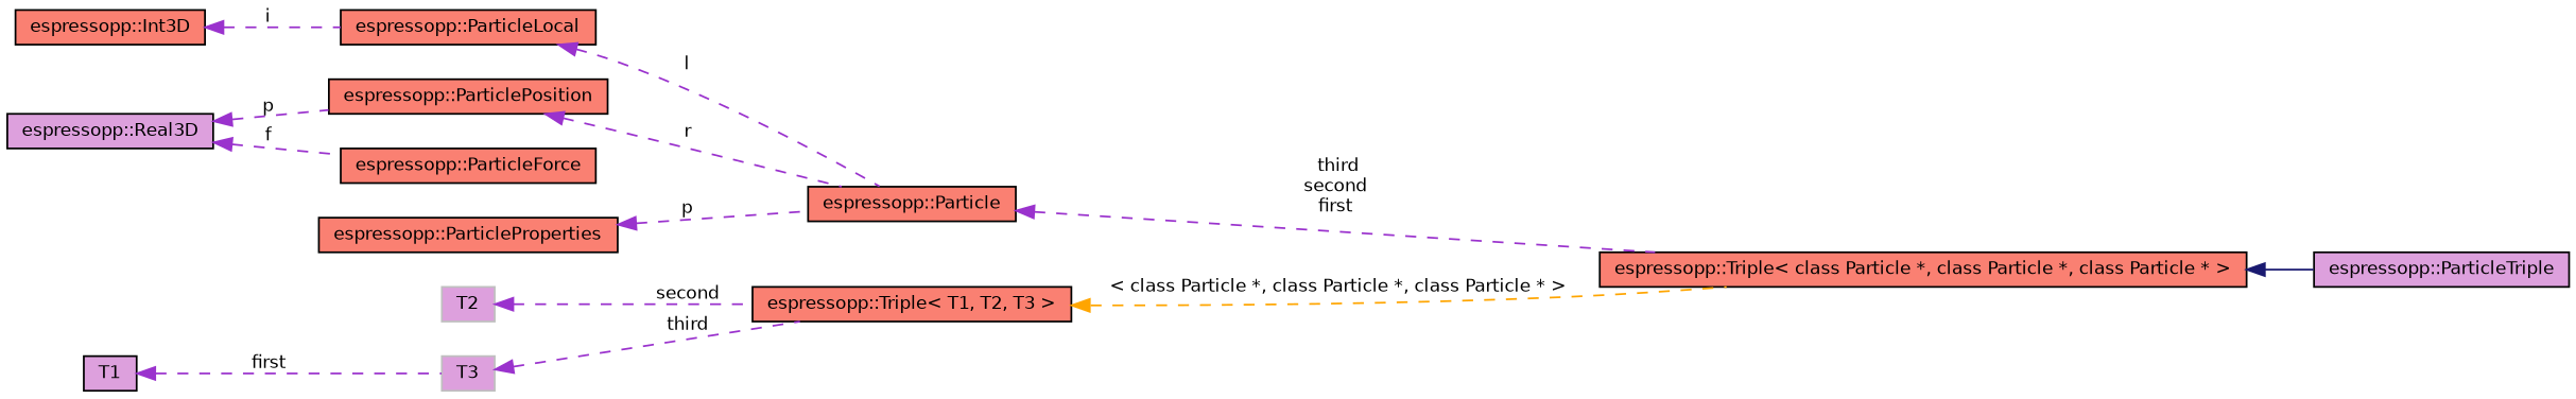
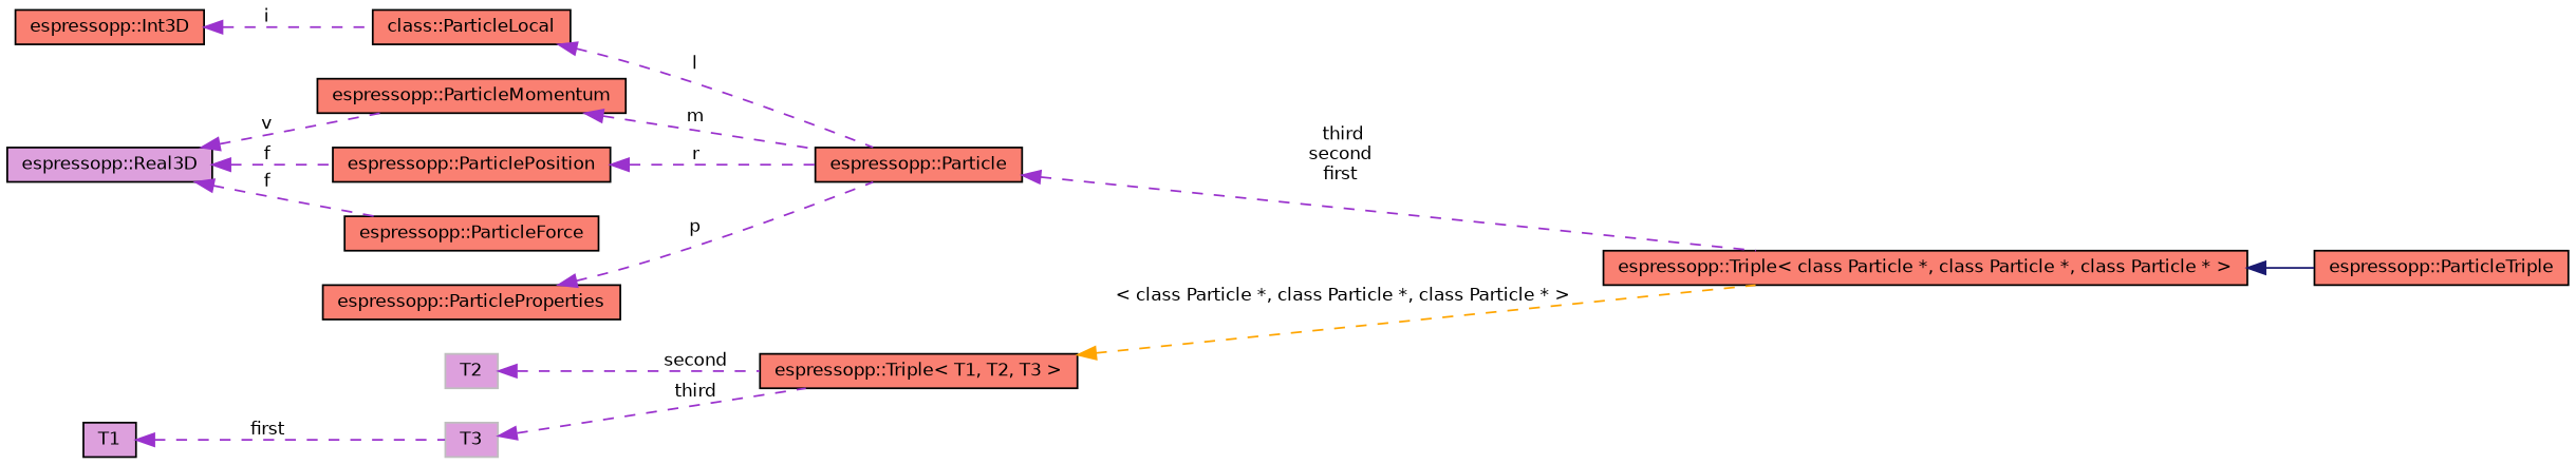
  digraph {
    rankdir=LR
    node [color=black fillcolor=salmon fontname=Helvetica fontsize=10 shape=record style=filled]
    edge [color=darkorchid3 dir=back fontname=Helvetica fontsize=10 labelfontname=Helvetica labelfontsize=10 style=dashed]
-   n1 [fillcolor=plum fontcolor=black height=0.2 label="espressopp::ParticleTriple" width=0.4]
+   n1 [fontcolor=black height=0.2 label="espressopp::ParticleTriple" width=0.4]
    n2 [height=0.2 label="espressopp::Triple\< class Particle *, class Particle *, class Particle * \>" width=0.4]
    n3 [height=0.2 label="espressopp::Particle" width=0.4]
-   n4 [height=0.2 label="espressopp::ParticleLocal" width=0.4]
+   n4 [height=0.2 label="class::ParticleLocal" width=0.4]
    n5 [height=0.2 label="espressopp::Int3D" width=0.4]
+   n6 [height=0.2 label="espressopp::ParticleMomentum" width=0.4]
    n7 [fillcolor=plum height=0.2 label="espressopp::Real3D" width=0.4]
    n8 [height=0.2 label="espressopp::ParticlePosition" width=0.4]
    n9 [height=0.2 label="espressopp::ParticleForce" width=0.4]
    n10 [height=0.2 label="espressopp::ParticleProperties" width=0.4]
    n11 [height=0.2 label="espressopp::Triple\< T1, T2, T3 \>" width=0.4]
    n12 [color=grey75 fillcolor=plum height=0.2 label=T2 width=0.4]
    n13 [color=grey75 fillcolor=plum height=0.2 label=T3 width=0.4]
    n14 [fillcolor=plum height=0.2 label=T1 width=0.4]
    n2 -> n1 [color=midnightblue style=solid]
    n3 -> n2 [label=" third\nsecond\nfirst"]
    n4 -> n3 [label=" l"]
    n5 -> n4 [label=" i"]
-   n7 -> n8 [label=" p"]
+   n6 -> n3 [label=" m"]
+   n7 -> n6 [label=" v"]
+   n7 -> n8 [label=" f"]
    n7 -> n9 [label=" f"]
    n8 -> n3 [label=" r"]
    n10 -> n3 [label=" p"]
    n11 -> n2 [color=orange label=" \< class Particle *, class Particle *, class Particle * \>"]
    n12 -> n11 [label=" second"]
    n13 -> n11 [label=" third"]
    n14 -> n13 [label=" first"]
  }
